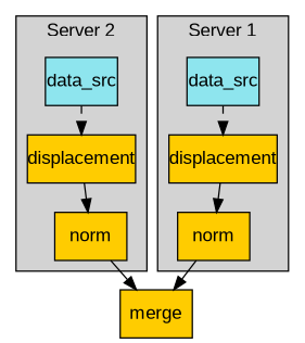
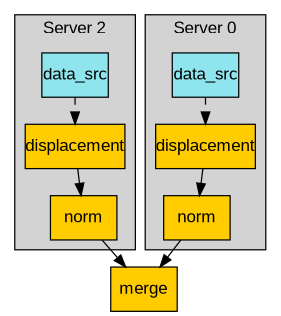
  digraph {
    nodesep=0.3
    rankdir=TB
    ranksep=0.3
    splines=line
    fontname="Liberation Sans"
    node [fillcolor="#ffcc00" margin=0 shape=box style=filled fontname="Liberation Sans"]
    edge [fontname="Liberation Sans"]
    n1 [label=displacement]
    n2 [label=norm]
    n3 [fillcolor=cadetblue2 label=data_src]
    n4 [label=displacement]
    n5 [label=norm]
    n6 [fillcolor=cadetblue2 label=data_src]
    merge
    subgraph cluster_1 {
      fillcolor=lightgrey
-     label="Server 1"
+     label="Server 0"
      style=filled
      n1
      n2
      n3
    }
    subgraph cluster_2 {
      fillcolor=lightgrey
      label="Server 2"
      style=filled
      n4
      n5
      n6
    }
    n1 -> n2
    n2 -> merge
    n3 -> n1 [style=dashed]
    n4 -> n5
    n5 -> merge
    n6 -> n4 [style=dashed]
  }
